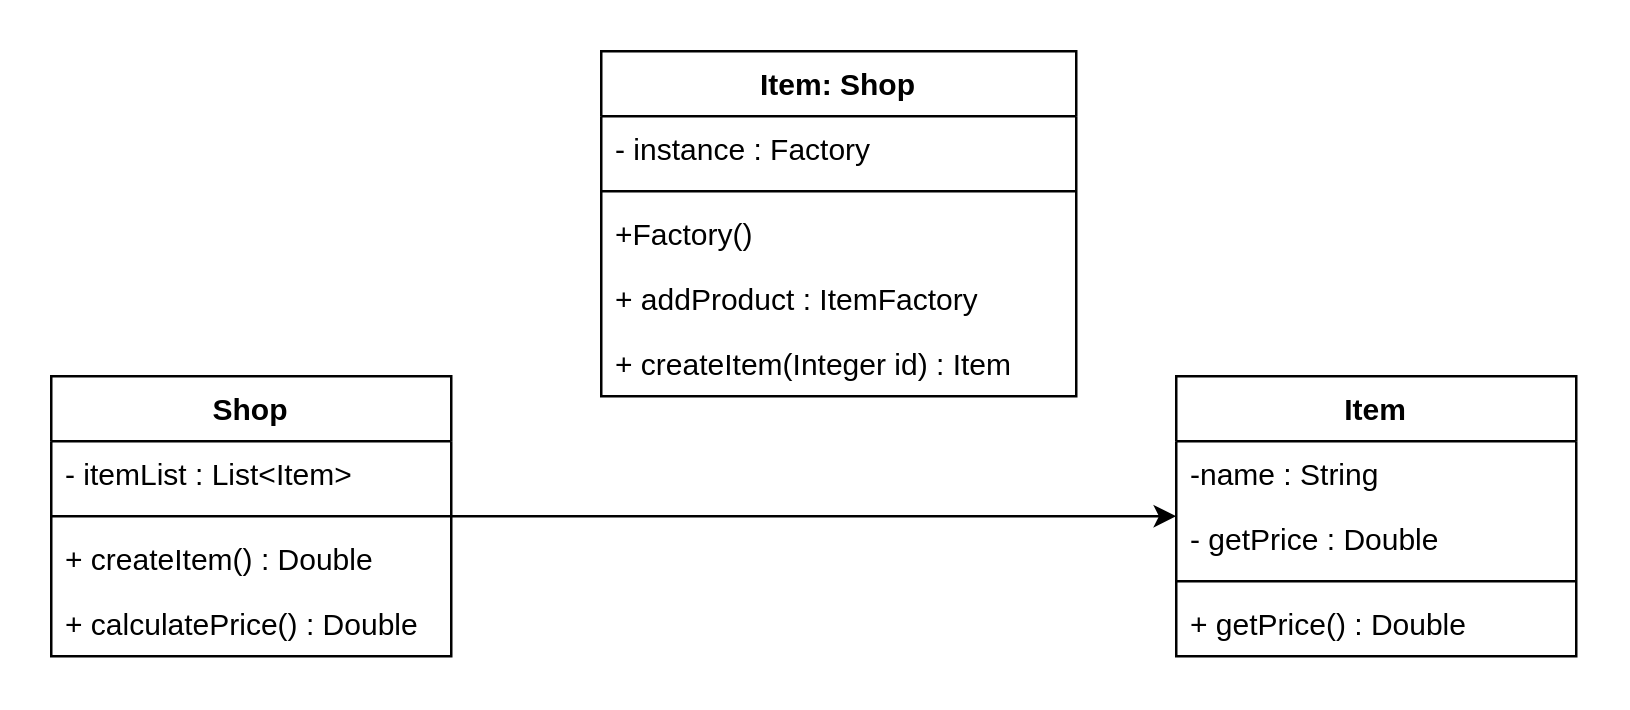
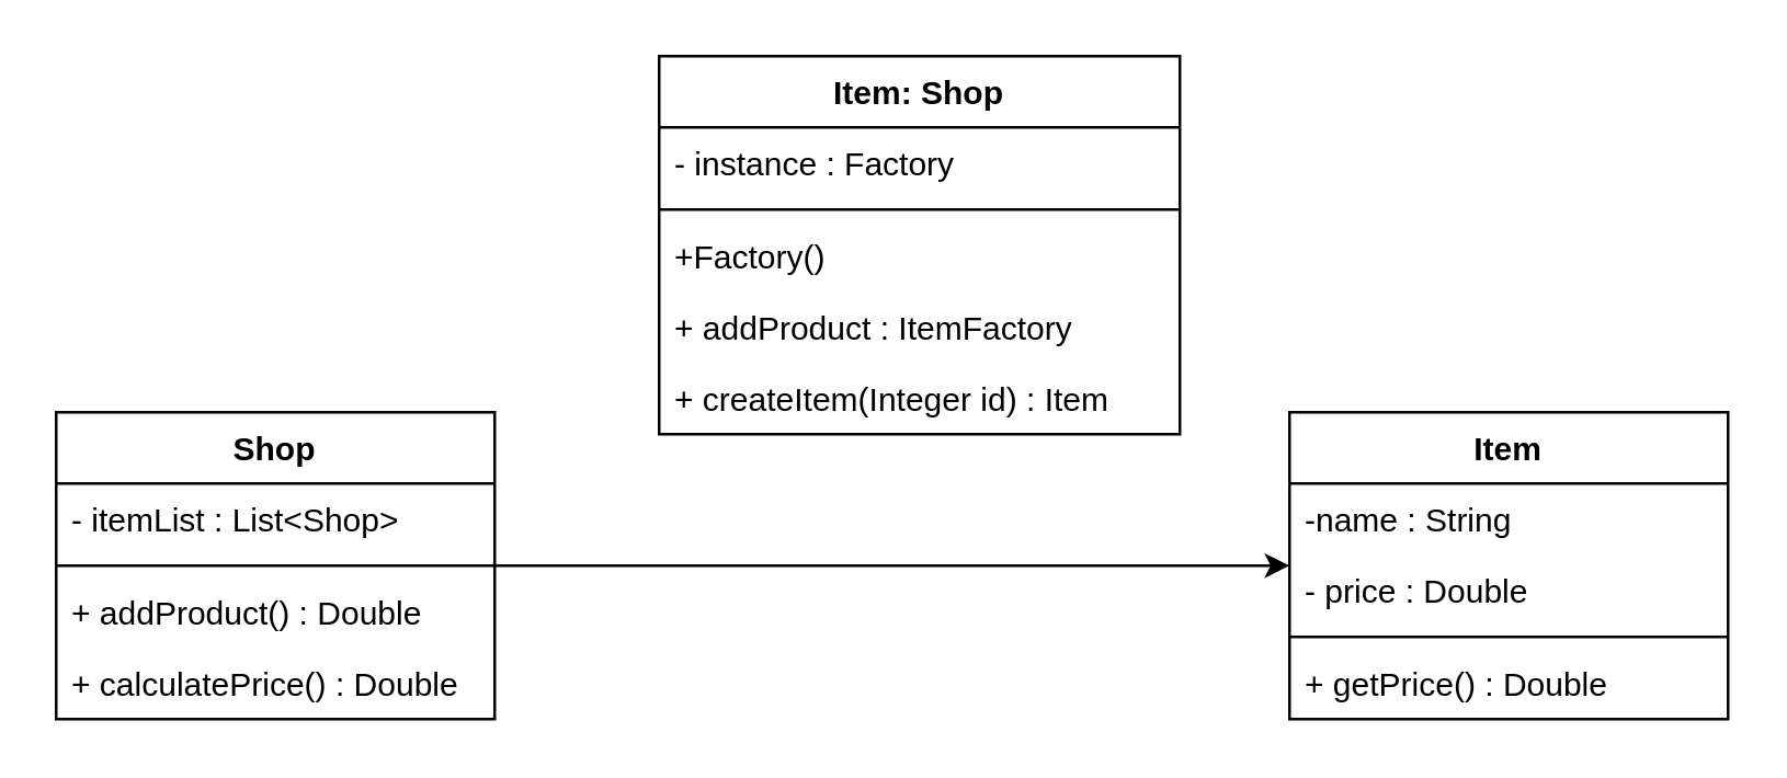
  <mxCell id="0" />
  <mxCell id="1" parent="0" />
  <mxCell id="2" value="Shop" style="swimlane;fontStyle=1;align=center;verticalAlign=top;childLayout=stackLayout;horizontal=1;startSize=26;horizontalStack=0;resizeParent=1;resizeParentMax=0;resizeLast=0;collapsible=1;marginBottom=0;whiteSpace=wrap;html=1;" parent="1" vertex="1"><mxGeometry x="20" y="150" width="160" height="112" as="geometry" /></mxCell>
- <mxCell id="3" value="- itemList : List&amp;lt;Item&amp;gt;" style="text;strokeColor=none;fillColor=none;align=left;verticalAlign=top;spacingLeft=4;spacingRight=4;overflow=hidden;rotatable=0;points=[[0,0.5],[1,0.5]];portConstraint=eastwest;whiteSpace=wrap;html=1;" parent="2" vertex="1"><mxGeometry y="26" width="160" height="26" as="geometry" /></mxCell>
+ <mxCell id="3" value="- itemList : List&amp;lt;Shop&amp;gt;" style="text;strokeColor=none;fillColor=none;align=left;verticalAlign=top;spacingLeft=4;spacingRight=4;overflow=hidden;rotatable=0;points=[[0,0.5],[1,0.5]];portConstraint=eastwest;whiteSpace=wrap;html=1;" parent="2" vertex="1"><mxGeometry y="26" width="160" height="26" as="geometry" /></mxCell>
  <mxCell id="4" value="" style="line;strokeWidth=1;fillColor=none;align=left;verticalAlign=middle;spacingTop=-1;spacingLeft=3;spacingRight=3;rotatable=0;labelPosition=right;points=[];portConstraint=eastwest;strokeColor=inherit;" parent="2" vertex="1"><mxGeometry y="52" width="160" height="8" as="geometry" /></mxCell>
- <mxCell id="5" value="+ createItem() : Double" style="text;strokeColor=none;fillColor=none;align=left;verticalAlign=top;spacingLeft=4;spacingRight=4;overflow=hidden;rotatable=0;points=[[0,0.5],[1,0.5]];portConstraint=eastwest;whiteSpace=wrap;html=1;" parent="2" vertex="1"><mxGeometry y="60" width="160" height="26" as="geometry" /></mxCell>
+ <mxCell id="5" value="+ addProduct() : Double" style="text;strokeColor=none;fillColor=none;align=left;verticalAlign=top;spacingLeft=4;spacingRight=4;overflow=hidden;rotatable=0;points=[[0,0.5],[1,0.5]];portConstraint=eastwest;whiteSpace=wrap;html=1;" parent="2" vertex="1"><mxGeometry y="60" width="160" height="26" as="geometry" /></mxCell>
  <mxCell id="6" value="+ calculatePrice() : Double" style="text;strokeColor=none;fillColor=none;align=left;verticalAlign=top;spacingLeft=4;spacingRight=4;overflow=hidden;rotatable=0;points=[[0,0.5],[1,0.5]];portConstraint=eastwest;whiteSpace=wrap;html=1;" parent="2" vertex="1"><mxGeometry y="86" width="160" height="26" as="geometry" /></mxCell>
  <mxCell id="7" value="Item: Shop" style="swimlane;fontStyle=1;align=center;verticalAlign=top;childLayout=stackLayout;horizontal=1;startSize=26;horizontalStack=0;resizeParent=1;resizeParentMax=0;resizeLast=0;collapsible=1;marginBottom=0;whiteSpace=wrap;html=1;" parent="1" vertex="1"><mxGeometry x="240" y="20" width="190" height="138" as="geometry" /></mxCell>
  <mxCell id="8" value="- instance : Factory" style="text;strokeColor=none;fillColor=none;align=left;verticalAlign=top;spacingLeft=4;spacingRight=4;overflow=hidden;rotatable=0;points=[[0,0.5],[1,0.5]];portConstraint=eastwest;whiteSpace=wrap;html=1;" parent="7" vertex="1"><mxGeometry y="26" width="190" height="26" as="geometry" /></mxCell>
  <mxCell id="9" value="" style="line;strokeWidth=1;fillColor=none;align=left;verticalAlign=middle;spacingTop=-1;spacingLeft=3;spacingRight=3;rotatable=0;labelPosition=right;points=[];portConstraint=eastwest;strokeColor=inherit;" parent="7" vertex="1"><mxGeometry y="52" width="190" height="8" as="geometry" /></mxCell>
  <mxCell id="10" value="+Factory()" style="text;strokeColor=none;fillColor=none;align=left;verticalAlign=top;spacingLeft=4;spacingRight=4;overflow=hidden;rotatable=0;points=[[0,0.5],[1,0.5]];portConstraint=eastwest;whiteSpace=wrap;html=1;" parent="7" vertex="1"><mxGeometry y="60" width="190" height="26" as="geometry" /></mxCell>
  <mxCell id="11" value="+ addProduct : ItemFactory" style="text;strokeColor=none;fillColor=none;align=left;verticalAlign=top;spacingLeft=4;spacingRight=4;overflow=hidden;rotatable=0;points=[[0,0.5],[1,0.5]];portConstraint=eastwest;whiteSpace=wrap;html=1;" parent="7" vertex="1"><mxGeometry y="86" width="190" height="26" as="geometry" /></mxCell>
  <mxCell id="12" value="+ createItem(Integer id) : Item" style="text;strokeColor=none;fillColor=none;align=left;verticalAlign=top;spacingLeft=4;spacingRight=4;overflow=hidden;rotatable=0;points=[[0,0.5],[1,0.5]];portConstraint=eastwest;whiteSpace=wrap;html=1;" parent="7" vertex="1"><mxGeometry y="112" width="190" height="26" as="geometry" /></mxCell>
  <mxCell id="13" value="Item" style="swimlane;fontStyle=1;align=center;verticalAlign=top;childLayout=stackLayout;horizontal=1;startSize=26;horizontalStack=0;resizeParent=1;resizeParentMax=0;resizeLast=0;collapsible=1;marginBottom=0;whiteSpace=wrap;html=1;" parent="1" vertex="1"><mxGeometry x="470" y="150" width="160" height="112" as="geometry" /></mxCell>
  <mxCell id="14" value="-name : String" style="text;strokeColor=none;fillColor=none;align=left;verticalAlign=top;spacingLeft=4;spacingRight=4;overflow=hidden;rotatable=0;points=[[0,0.5],[1,0.5]];portConstraint=eastwest;whiteSpace=wrap;html=1;" parent="13" vertex="1"><mxGeometry y="26" width="160" height="26" as="geometry" /></mxCell>
- <mxCell id="15" value="- getPrice : Double" style="text;strokeColor=none;fillColor=none;align=left;verticalAlign=top;spacingLeft=4;spacingRight=4;overflow=hidden;rotatable=0;points=[[0,0.5],[1,0.5]];portConstraint=eastwest;whiteSpace=wrap;html=1;" parent="13" vertex="1"><mxGeometry y="52" width="160" height="26" as="geometry" /></mxCell>
+ <mxCell id="15" value="- price : Double" style="text;strokeColor=none;fillColor=none;align=left;verticalAlign=top;spacingLeft=4;spacingRight=4;overflow=hidden;rotatable=0;points=[[0,0.5],[1,0.5]];portConstraint=eastwest;whiteSpace=wrap;html=1;" parent="13" vertex="1"><mxGeometry y="52" width="160" height="26" as="geometry" /></mxCell>
  <mxCell id="16" value="" style="line;strokeWidth=1;fillColor=none;align=left;verticalAlign=middle;spacingTop=-1;spacingLeft=3;spacingRight=3;rotatable=0;labelPosition=right;points=[];portConstraint=eastwest;strokeColor=inherit;" parent="13" vertex="1"><mxGeometry y="78" width="160" height="8" as="geometry" /></mxCell>
  <mxCell id="17" value="+ getPrice() : Double" style="text;strokeColor=none;fillColor=none;align=left;verticalAlign=top;spacingLeft=4;spacingRight=4;overflow=hidden;rotatable=0;points=[[0,0.5],[1,0.5]];portConstraint=eastwest;whiteSpace=wrap;html=1;" parent="13" vertex="1"><mxGeometry y="86" width="160" height="26" as="geometry" /></mxCell>
  <mxCell id="18" style="edgeStyle=orthogonalEdgeStyle;rounded=0;orthogonalLoop=1;jettySize=auto;html=1;" parent="1" source="2" edge="1"><mxGeometry relative="1" as="geometry"><mxPoint x="470" y="206" as="targetPoint" /></mxGeometry></mxCell>
